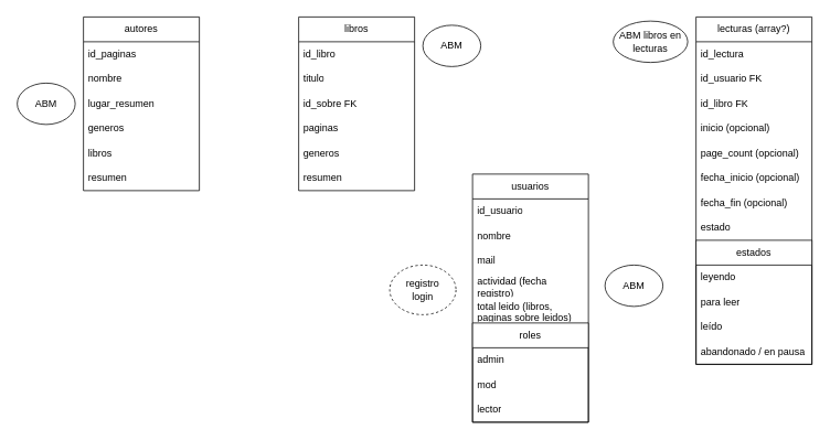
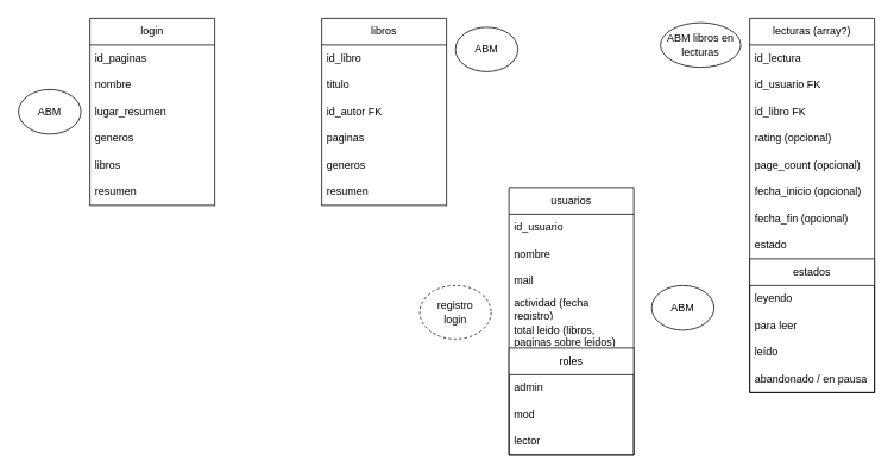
  <mxCell id="0" />
  <mxCell id="1" parent="0" />
  <mxCell id="2" value="libros" style="swimlane;fontStyle=0;childLayout=stackLayout;horizontal=1;startSize=30;horizontalStack=0;resizeParent=1;resizeParentMax=0;resizeLast=0;collapsible=1;marginBottom=0;whiteSpace=wrap;html=1;" vertex="1" parent="1"><mxGeometry x="360" y="20" width="140" height="210" as="geometry" /></mxCell>
  <mxCell id="3" value="id_libro" style="text;strokeColor=none;fillColor=none;align=left;verticalAlign=middle;spacingLeft=4;spacingRight=4;overflow=hidden;points=[[0,0.5],[1,0.5]];portConstraint=eastwest;rotatable=0;whiteSpace=wrap;html=1;" vertex="1" parent="2"><mxGeometry y="30" width="140" height="30" as="geometry" /></mxCell>
  <mxCell id="4" value="titulo" style="text;strokeColor=none;fillColor=none;align=left;verticalAlign=middle;spacingLeft=4;spacingRight=4;overflow=hidden;points=[[0,0.5],[1,0.5]];portConstraint=eastwest;rotatable=0;whiteSpace=wrap;html=1;" vertex="1" parent="2"><mxGeometry y="60" width="140" height="30" as="geometry" /></mxCell>
- <mxCell id="5" value="id_sobre FK" style="text;strokeColor=none;fillColor=none;align=left;verticalAlign=middle;spacingLeft=4;spacingRight=4;overflow=hidden;points=[[0,0.5],[1,0.5]];portConstraint=eastwest;rotatable=0;whiteSpace=wrap;html=1;" vertex="1" parent="2"><mxGeometry y="90" width="140" height="30" as="geometry" /></mxCell>
+ <mxCell id="5" value="id_autor FK" style="text;strokeColor=none;fillColor=none;align=left;verticalAlign=middle;spacingLeft=4;spacingRight=4;overflow=hidden;points=[[0,0.5],[1,0.5]];portConstraint=eastwest;rotatable=0;whiteSpace=wrap;html=1;" vertex="1" parent="2"><mxGeometry y="90" width="140" height="30" as="geometry" /></mxCell>
  <mxCell id="6" value="paginas" style="text;strokeColor=none;fillColor=none;align=left;verticalAlign=middle;spacingLeft=4;spacingRight=4;overflow=hidden;points=[[0,0.5],[1,0.5]];portConstraint=eastwest;rotatable=0;whiteSpace=wrap;html=1;" vertex="1" parent="2"><mxGeometry y="120" width="140" height="30" as="geometry" /></mxCell>
  <mxCell id="7" value="generos" style="text;strokeColor=none;fillColor=none;align=left;verticalAlign=middle;spacingLeft=4;spacingRight=4;overflow=hidden;points=[[0,0.5],[1,0.5]];portConstraint=eastwest;rotatable=0;whiteSpace=wrap;html=1;" vertex="1" parent="2"><mxGeometry y="150" width="140" height="30" as="geometry" /></mxCell>
  <mxCell id="8" value="resumen" style="text;strokeColor=none;fillColor=none;align=left;verticalAlign=middle;spacingLeft=4;spacingRight=4;overflow=hidden;points=[[0,0.5],[1,0.5]];portConstraint=eastwest;rotatable=0;whiteSpace=wrap;html=1;" vertex="1" parent="2"><mxGeometry y="180" width="140" height="30" as="geometry" /></mxCell>
- <mxCell id="9" value="autores" style="swimlane;fontStyle=0;childLayout=stackLayout;horizontal=1;startSize=30;horizontalStack=0;resizeParent=1;resizeParentMax=0;resizeLast=0;collapsible=1;marginBottom=0;whiteSpace=wrap;html=1;" vertex="1" parent="1"><mxGeometry x="100" y="20" width="140" height="210" as="geometry" /></mxCell>
+ <mxCell id="9" value="login" style="swimlane;fontStyle=0;childLayout=stackLayout;horizontal=1;startSize=30;horizontalStack=0;resizeParent=1;resizeParentMax=0;resizeLast=0;collapsible=1;marginBottom=0;whiteSpace=wrap;html=1;" vertex="1" parent="1"><mxGeometry x="100" y="20" width="140" height="210" as="geometry" /></mxCell>
  <mxCell id="10" value="id_paginas" style="text;strokeColor=none;fillColor=none;align=left;verticalAlign=middle;spacingLeft=4;spacingRight=4;overflow=hidden;points=[[0,0.5],[1,0.5]];portConstraint=eastwest;rotatable=0;whiteSpace=wrap;html=1;" vertex="1" parent="9"><mxGeometry y="30" width="140" height="30" as="geometry" /></mxCell>
  <mxCell id="11" value="nombre" style="text;strokeColor=none;fillColor=none;align=left;verticalAlign=middle;spacingLeft=4;spacingRight=4;overflow=hidden;points=[[0,0.5],[1,0.5]];portConstraint=eastwest;rotatable=0;whiteSpace=wrap;html=1;" vertex="1" parent="9"><mxGeometry y="60" width="140" height="30" as="geometry" /></mxCell>
  <mxCell id="12" value="lugar_resumen" style="text;strokeColor=none;fillColor=none;align=left;verticalAlign=middle;spacingLeft=4;spacingRight=4;overflow=hidden;points=[[0,0.5],[1,0.5]];portConstraint=eastwest;rotatable=0;whiteSpace=wrap;html=1;" vertex="1" parent="9"><mxGeometry y="90" width="140" height="30" as="geometry" /></mxCell>
  <mxCell id="13" value="generos" style="text;strokeColor=none;fillColor=none;align=left;verticalAlign=middle;spacingLeft=4;spacingRight=4;overflow=hidden;points=[[0,0.5],[1,0.5]];portConstraint=eastwest;rotatable=0;whiteSpace=wrap;html=1;" vertex="1" parent="9"><mxGeometry y="120" width="140" height="30" as="geometry" /></mxCell>
  <mxCell id="14" value="libros" style="text;strokeColor=none;fillColor=light-dark(transparent,#000066);align=left;verticalAlign=middle;spacingLeft=4;spacingRight=4;overflow=hidden;points=[[0,0.5],[1,0.5]];portConstraint=eastwest;rotatable=0;whiteSpace=wrap;html=1;" vertex="1" parent="9"><mxGeometry y="150" width="140" height="30" as="geometry" /></mxCell>
  <mxCell id="15" value="resumen" style="text;strokeColor=none;fillColor=none;align=left;verticalAlign=middle;spacingLeft=4;spacingRight=4;overflow=hidden;points=[[0,0.5],[1,0.5]];portConstraint=eastwest;rotatable=0;whiteSpace=wrap;html=1;" vertex="1" parent="9"><mxGeometry y="180" width="140" height="30" as="geometry" /></mxCell>
  <mxCell id="16" value="usuarios" style="swimlane;fontStyle=0;childLayout=stackLayout;horizontal=1;startSize=30;horizontalStack=0;resizeParent=1;resizeParentMax=0;resizeLast=0;collapsible=1;marginBottom=0;whiteSpace=wrap;html=1;" vertex="1" parent="1"><mxGeometry x="570" y="210" width="140" height="300" as="geometry" /></mxCell>
  <mxCell id="17" value="id_usuario" style="text;strokeColor=none;fillColor=none;align=left;verticalAlign=middle;spacingLeft=4;spacingRight=4;overflow=hidden;points=[[0,0.5],[1,0.5]];portConstraint=eastwest;rotatable=0;whiteSpace=wrap;html=1;" vertex="1" parent="16"><mxGeometry y="30" width="140" height="30" as="geometry" /></mxCell>
  <mxCell id="18" value="nombre" style="text;strokeColor=none;fillColor=none;align=left;verticalAlign=middle;spacingLeft=4;spacingRight=4;overflow=hidden;points=[[0,0.5],[1,0.5]];portConstraint=eastwest;rotatable=0;whiteSpace=wrap;html=1;" vertex="1" parent="16"><mxGeometry y="60" width="140" height="30" as="geometry" /></mxCell>
  <mxCell id="19" value="mail" style="text;strokeColor=none;fillColor=none;align=left;verticalAlign=middle;spacingLeft=4;spacingRight=4;overflow=hidden;points=[[0,0.5],[1,0.5]];portConstraint=eastwest;rotatable=0;whiteSpace=wrap;html=1;" vertex="1" parent="16"><mxGeometry y="90" width="140" height="30" as="geometry" /></mxCell>
  <mxCell id="20" value="actividad (fecha registro)" style="text;strokeColor=none;fillColor=none;align=left;verticalAlign=middle;spacingLeft=4;spacingRight=4;overflow=hidden;points=[[0,0.5],[1,0.5]];portConstraint=eastwest;rotatable=0;whiteSpace=wrap;html=1;" vertex="1" parent="16"><mxGeometry y="120" width="140" height="30" as="geometry" /></mxCell>
  <mxCell id="21" value="total leido (libros, paginas sobre leidos)" style="text;strokeColor=none;fillColor=none;align=left;verticalAlign=middle;spacingLeft=4;spacingRight=4;overflow=hidden;points=[[0,0.5],[1,0.5]];portConstraint=eastwest;rotatable=0;whiteSpace=wrap;html=1;" vertex="1" parent="16"><mxGeometry y="150" width="140" height="30" as="geometry" /></mxCell>
  <mxCell id="22" value="roles" style="swimlane;fontStyle=0;childLayout=stackLayout;horizontal=1;startSize=30;horizontalStack=0;resizeParent=1;resizeParentMax=0;resizeLast=0;collapsible=1;marginBottom=0;whiteSpace=wrap;html=1;" vertex="1" parent="16"><mxGeometry y="180" width="140" height="120" as="geometry" /></mxCell>
  <mxCell id="23" value="admin" style="text;strokeColor=none;fillColor=none;align=left;verticalAlign=middle;spacingLeft=4;spacingRight=4;overflow=hidden;points=[[0,0.5],[1,0.5]];portConstraint=eastwest;rotatable=0;whiteSpace=wrap;html=1;" vertex="1" parent="22"><mxGeometry y="30" width="140" height="30" as="geometry" /></mxCell>
  <mxCell id="24" value="mod" style="text;strokeColor=none;fillColor=none;align=left;verticalAlign=middle;spacingLeft=4;spacingRight=4;overflow=hidden;points=[[0,0.5],[1,0.5]];portConstraint=eastwest;rotatable=0;whiteSpace=wrap;html=1;" vertex="1" parent="22"><mxGeometry y="60" width="140" height="30" as="geometry" /></mxCell>
  <mxCell id="25" value="lector" style="text;strokeColor=none;fillColor=none;align=left;verticalAlign=middle;spacingLeft=4;spacingRight=4;overflow=hidden;points=[[0,0.5],[1,0.5]];portConstraint=eastwest;rotatable=0;whiteSpace=wrap;html=1;" vertex="1" parent="22"><mxGeometry y="90" width="140" height="30" as="geometry" /></mxCell>
  <mxCell id="26" value="lecturas (array?)" style="swimlane;fontStyle=0;childLayout=stackLayout;horizontal=1;startSize=30;horizontalStack=0;resizeParent=1;resizeParentMax=0;resizeLast=0;collapsible=1;marginBottom=0;whiteSpace=wrap;html=1;" vertex="1" parent="1"><mxGeometry x="840" y="20" width="140" height="420" as="geometry" /></mxCell>
  <mxCell id="27" value="id_lectura" style="text;strokeColor=none;fillColor=none;align=left;verticalAlign=middle;spacingLeft=4;spacingRight=4;overflow=hidden;points=[[0,0.5],[1,0.5]];portConstraint=eastwest;rotatable=0;whiteSpace=wrap;html=1;" vertex="1" parent="26"><mxGeometry y="30" width="140" height="30" as="geometry" /></mxCell>
  <mxCell id="28" value="id_usuario FK" style="text;strokeColor=none;fillColor=none;align=left;verticalAlign=middle;spacingLeft=4;spacingRight=4;overflow=hidden;points=[[0,0.5],[1,0.5]];portConstraint=eastwest;rotatable=0;whiteSpace=wrap;html=1;" vertex="1" parent="26"><mxGeometry y="60" width="140" height="30" as="geometry" /></mxCell>
  <mxCell id="29" value="id_libro FK" style="text;strokeColor=none;fillColor=none;align=left;verticalAlign=middle;spacingLeft=4;spacingRight=4;overflow=hidden;points=[[0,0.5],[1,0.5]];portConstraint=eastwest;rotatable=0;whiteSpace=wrap;html=1;" vertex="1" parent="26"><mxGeometry y="90" width="140" height="30" as="geometry" /></mxCell>
- <mxCell id="30" value="inicio (opcional)" style="text;strokeColor=none;fillColor=none;align=left;verticalAlign=middle;spacingLeft=4;spacingRight=4;overflow=hidden;points=[[0,0.5],[1,0.5]];portConstraint=eastwest;rotatable=0;whiteSpace=wrap;html=1;" vertex="1" parent="26"><mxGeometry y="120" width="140" height="30" as="geometry" /></mxCell>
+ <mxCell id="30" value="rating (opcional)" style="text;strokeColor=none;fillColor=none;align=left;verticalAlign=middle;spacingLeft=4;spacingRight=4;overflow=hidden;points=[[0,0.5],[1,0.5]];portConstraint=eastwest;rotatable=0;whiteSpace=wrap;html=1;" vertex="1" parent="26"><mxGeometry y="120" width="140" height="30" as="geometry" /></mxCell>
  <mxCell id="31" value="page_count (opcional)" style="text;strokeColor=none;fillColor=none;align=left;verticalAlign=middle;spacingLeft=4;spacingRight=4;overflow=hidden;points=[[0,0.5],[1,0.5]];portConstraint=eastwest;rotatable=0;whiteSpace=wrap;html=1;" vertex="1" parent="26"><mxGeometry y="150" width="140" height="30" as="geometry" /></mxCell>
  <mxCell id="32" value="fecha_inicio (opcional)" style="text;strokeColor=none;fillColor=none;align=left;verticalAlign=middle;spacingLeft=4;spacingRight=4;overflow=hidden;points=[[0,0.5],[1,0.5]];portConstraint=eastwest;rotatable=0;whiteSpace=wrap;html=1;" vertex="1" parent="26"><mxGeometry y="180" width="140" height="30" as="geometry" /></mxCell>
  <mxCell id="33" value="fecha_fin (opcional)" style="text;strokeColor=none;fillColor=none;align=left;verticalAlign=middle;spacingLeft=4;spacingRight=4;overflow=hidden;points=[[0,0.5],[1,0.5]];portConstraint=eastwest;rotatable=0;whiteSpace=wrap;html=1;" vertex="1" parent="26"><mxGeometry y="210" width="140" height="30" as="geometry" /></mxCell>
  <mxCell id="34" value="estado" style="text;strokeColor=none;fillColor=none;align=left;verticalAlign=middle;spacingLeft=4;spacingRight=4;overflow=hidden;points=[[0,0.5],[1,0.5]];portConstraint=eastwest;rotatable=0;whiteSpace=wrap;html=1;" vertex="1" parent="26"><mxGeometry y="240" width="140" height="30" as="geometry" /></mxCell>
  <mxCell id="35" value="estados" style="swimlane;fontStyle=0;childLayout=stackLayout;horizontal=1;startSize=30;horizontalStack=0;resizeParent=1;resizeParentMax=0;resizeLast=0;collapsible=1;marginBottom=0;whiteSpace=wrap;html=1;" vertex="1" parent="26"><mxGeometry y="270" width="140" height="150" as="geometry" /></mxCell>
  <mxCell id="36" value="leyendo" style="text;strokeColor=none;fillColor=none;align=left;verticalAlign=middle;spacingLeft=4;spacingRight=4;overflow=hidden;points=[[0,0.5],[1,0.5]];portConstraint=eastwest;rotatable=0;whiteSpace=wrap;html=1;" vertex="1" parent="35"><mxGeometry y="30" width="140" height="30" as="geometry" /></mxCell>
  <mxCell id="37" value="para leer" style="text;strokeColor=none;fillColor=none;align=left;verticalAlign=middle;spacingLeft=4;spacingRight=4;overflow=hidden;points=[[0,0.5],[1,0.5]];portConstraint=eastwest;rotatable=0;whiteSpace=wrap;html=1;" vertex="1" parent="35"><mxGeometry y="60" width="140" height="30" as="geometry" /></mxCell>
  <mxCell id="38" value="leído" style="text;strokeColor=none;fillColor=none;align=left;verticalAlign=middle;spacingLeft=4;spacingRight=4;overflow=hidden;points=[[0,0.5],[1,0.5]];portConstraint=eastwest;rotatable=0;whiteSpace=wrap;html=1;" vertex="1" parent="35"><mxGeometry y="90" width="140" height="30" as="geometry" /></mxCell>
  <mxCell id="39" value="abandonado / en pausa" style="text;strokeColor=none;fillColor=none;align=left;verticalAlign=middle;spacingLeft=4;spacingRight=4;overflow=hidden;points=[[0,0.5],[1,0.5]];portConstraint=eastwest;rotatable=0;whiteSpace=wrap;html=1;" vertex="1" parent="35"><mxGeometry y="120" width="140" height="30" as="geometry" /></mxCell>
  <mxCell id="40" value="registro&lt;div&gt;login&lt;/div&gt;" style="ellipse;whiteSpace=wrap;html=1;dashed=1;" vertex="1" parent="1"><mxGeometry x="470" y="320" width="80" height="60" as="geometry" /></mxCell>
  <mxCell id="41" value="ABM libros en lecturas" style="ellipse;whiteSpace=wrap;html=1;" vertex="1" parent="1"><mxGeometry x="740" y="25" width="90" height="50" as="geometry" /></mxCell>
  <mxCell id="42" value="ABM" style="ellipse;whiteSpace=wrap;html=1;" vertex="1" parent="1"><mxGeometry x="20" y="100" width="70" height="50" as="geometry" /></mxCell>
  <mxCell id="43" value="ABM" style="ellipse;whiteSpace=wrap;html=1;" vertex="1" parent="1"><mxGeometry x="510" y="30" width="70" height="50" as="geometry" /></mxCell>
  <mxCell id="44" value="ABM" style="ellipse;whiteSpace=wrap;html=1;" vertex="1" parent="1"><mxGeometry x="730" y="320" width="70" height="50" as="geometry" /></mxCell>
